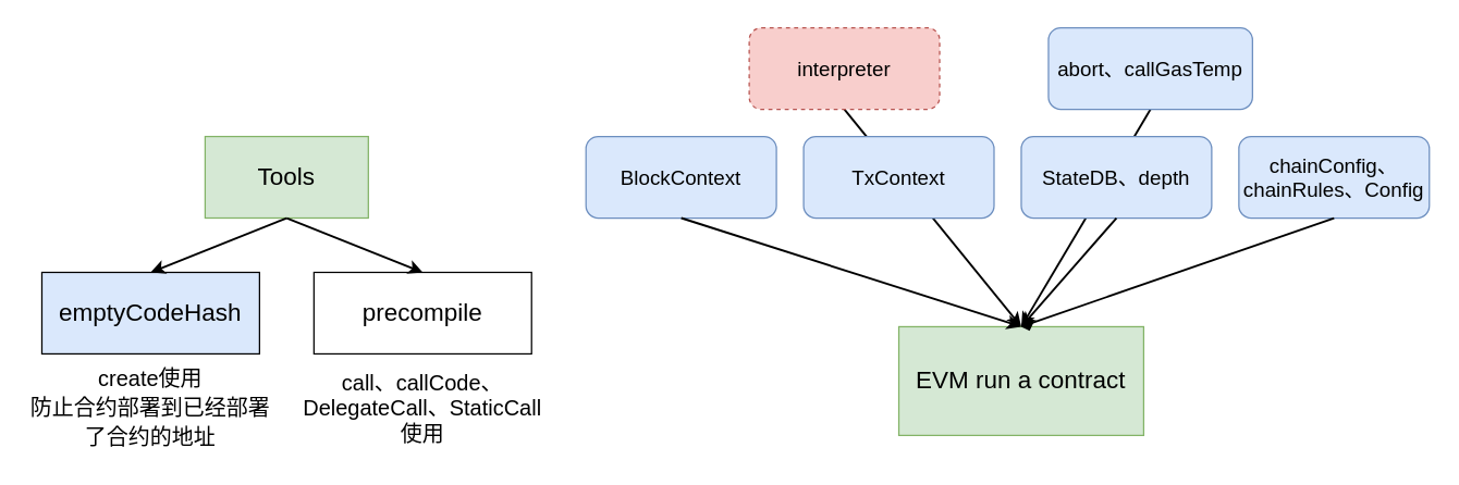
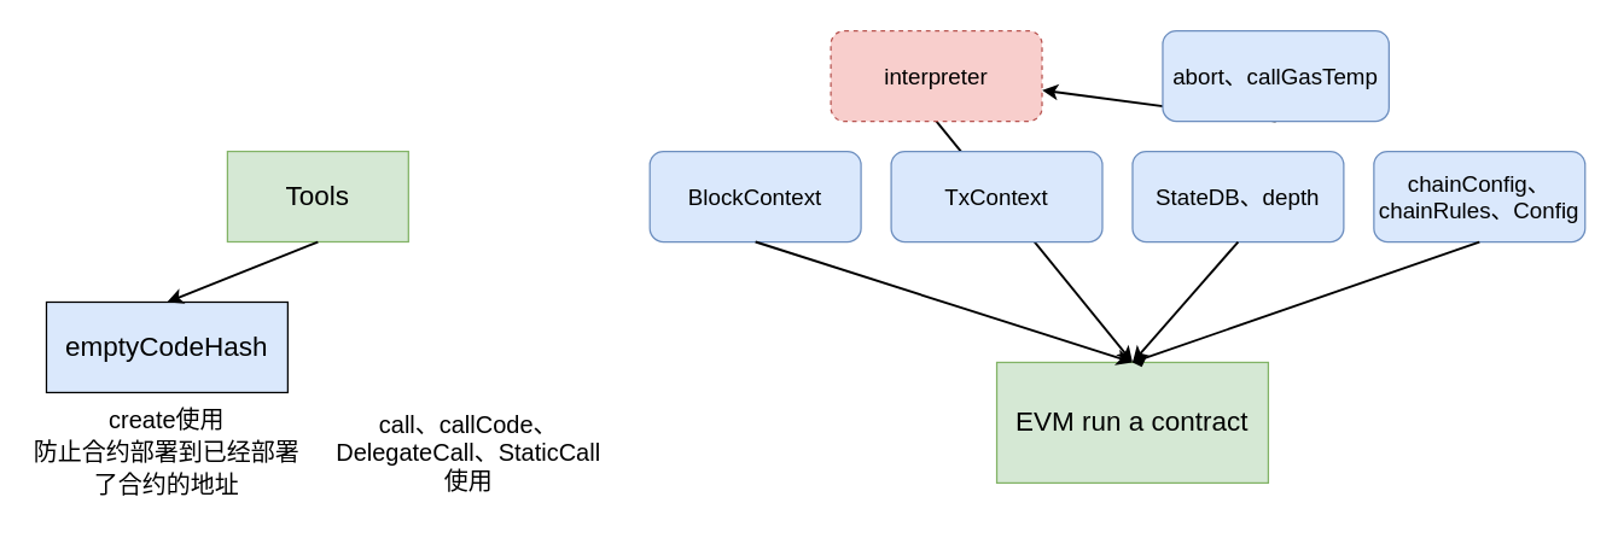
  <mxCell id="0" />
  <mxCell id="1" parent="0" />
- <mxCell id="2" value="" style="endArrow=classic;html=1;rounded=0;fontSize=15;strokeWidth=1.5;exitX=0.5;exitY=1;exitDx=0;exitDy=0;entryX=0.5;entryY=0;entryDx=0;entryDy=0;" edge="1" parent="1" source="18" target="4"><mxGeometry width="50" height="50" relative="1" as="geometry"><mxPoint x="830" y="170" as="sourcePoint" /><mxPoint x="760" y="250" as="targetPoint" /></mxGeometry></mxCell>
+ <mxCell id="2" value="" style="endArrow=classic;html=1;rounded=0;fontSize=15;strokeWidth=1.5;exitX=0.5;exitY=1;exitDx=0;exitDy=0;" edge="1" parent="1" source="18" target="17"><mxGeometry width="50" height="50" relative="1" as="geometry"><mxPoint x="830" y="170" as="sourcePoint" /><mxPoint x="760" y="250" as="targetPoint" /></mxGeometry></mxCell>
  <mxCell id="3" value="" style="endArrow=classic;html=1;rounded=0;fontSize=15;strokeWidth=1.5;exitX=0.5;exitY=1;exitDx=0;exitDy=0;" edge="1" parent="1" source="17"><mxGeometry width="50" height="50" relative="1" as="geometry"><mxPoint x="850" y="90" as="sourcePoint" /><mxPoint x="750" y="240" as="targetPoint" /></mxGeometry></mxCell>
  <mxCell id="4" value="&lt;font style=&quot;font-size: 18px;&quot;&gt;EVM run a contract&lt;/font&gt;" style="rounded=0;whiteSpace=wrap;html=1;fillColor=#d5e8d4;strokeColor=#82b366;" vertex="1" parent="1"><mxGeometry x="660" y="240" width="180" height="80" as="geometry" /></mxCell>
  <mxCell id="5" value="&lt;font style=&quot;font-size: 15px;&quot;&gt;BlockContext&lt;/font&gt;" style="rounded=1;whiteSpace=wrap;html=1;fillColor=#dae8fc;strokeColor=#6c8ebf;" vertex="1" parent="1"><mxGeometry x="430" y="100" width="140" height="60" as="geometry" /></mxCell>
  <mxCell id="6" value="&lt;font style=&quot;font-size: 15px;&quot;&gt;TxContext&lt;/font&gt;" style="rounded=1;whiteSpace=wrap;html=1;fillColor=#dae8fc;strokeColor=#6c8ebf;" vertex="1" parent="1"><mxGeometry x="590" y="100" width="140" height="60" as="geometry" /></mxCell>
  <mxCell id="7" value="" style="endArrow=classic;html=1;rounded=0;fontSize=18;strokeWidth=1.5;exitX=0.5;exitY=1;exitDx=0;exitDy=0;entryX=0.5;entryY=0;entryDx=0;entryDy=0;" edge="1" parent="1" source="5" target="4"><mxGeometry width="50" height="50" relative="1" as="geometry"><mxPoint x="550" y="260" as="sourcePoint" /><mxPoint x="600" y="210" as="targetPoint" /></mxGeometry></mxCell>
  <mxCell id="8" value="Tools" style="rounded=0;whiteSpace=wrap;html=1;fontSize=18;fillColor=#d5e8d4;strokeColor=#82b366;" vertex="1" parent="1"><mxGeometry y="100" width="120" height="60" as="geometry" x="150" /></mxCell>
  <mxCell id="9" value="emptyCodeHash" style="rounded=0;whiteSpace=wrap;html=1;fontSize=18;fillColor=#dae8fc;" vertex="1" parent="1"><mxGeometry x="30" y="200" width="160" height="60" as="geometry" /></mxCell>
- <mxCell id="10" value="precompile" style="rounded=0;whiteSpace=wrap;html=1;fontSize=18;" vertex="1" parent="1"><mxGeometry x="230" y="200" width="160" height="60" as="geometry" /></mxCell>
  <mxCell id="11" value="" style="endArrow=classic;html=1;rounded=0;fontSize=18;strokeWidth=1.5;exitX=0.5;exitY=1;exitDx=0;exitDy=0;entryX=0.5;entryY=0;entryDx=0;entryDy=0;" edge="1" parent="1" source="8" target="9"><mxGeometry width="50" height="50" relative="1" as="geometry"><mxPoint x="460" y="330" as="sourcePoint" /><mxPoint x="510" y="280" as="targetPoint" /></mxGeometry></mxCell>
- <mxCell id="12" value="" style="endArrow=classic;html=1;rounded=0;fontSize=18;strokeWidth=1.5;exitX=0.5;exitY=1;exitDx=0;exitDy=0;entryX=0.5;entryY=0;entryDx=0;entryDy=0;" edge="1" parent="1" source="8" target="10"><mxGeometry width="50" height="50" relative="1" as="geometry"><mxPoint x="220" y="170" as="sourcePoint" /><mxPoint x="120" y="210" as="targetPoint" /></mxGeometry></mxCell>
  <mxCell id="13" value="&lt;font style=&quot;font-size: 16px;&quot;&gt;create使用&lt;br&gt;防止合约部署到已经部署了合约的地址&lt;/font&gt;" style="text;html=1;strokeColor=none;fillColor=none;align=center;verticalAlign=middle;whiteSpace=wrap;rounded=0;fontSize=18;" vertex="1" parent="1"><mxGeometry x="20" y="270" width="180" height="60" as="geometry" /></mxCell>
  <mxCell id="14" value="call、callCode、DelegateCall、StaticCall使用" style="text;html=1;strokeColor=none;fillColor=none;align=center;verticalAlign=middle;whiteSpace=wrap;rounded=0;fontSize=16;" vertex="1" parent="1"><mxGeometry x="215" y="265" width="190" height="70" as="geometry" /></mxCell>
  <mxCell id="15" value="&lt;font style=&quot;font-size: 15px;&quot;&gt;StateDB、depth&lt;/font&gt;" style="rounded=1;whiteSpace=wrap;html=1;fillColor=#dae8fc;strokeColor=#6c8ebf;" vertex="1" parent="1"><mxGeometry x="750" y="100" width="140" height="60" as="geometry" /></mxCell>
  <mxCell id="16" value="&lt;font style=&quot;font-size: 15px;&quot;&gt;chainConfig、chainRules、Config&lt;/font&gt;" style="rounded=1;whiteSpace=wrap;html=1;fillColor=#dae8fc;strokeColor=#6c8ebf;" vertex="1" parent="1"><mxGeometry x="910" y="100" width="140" height="60" as="geometry" /></mxCell>
  <mxCell id="17" value="&lt;font style=&quot;font-size: 15px;&quot;&gt;interpreter&lt;/font&gt;" style="rounded=1;whiteSpace=wrap;html=1;fillColor=#f8cecc;strokeColor=#b85450;dashed=1;" vertex="1" parent="1"><mxGeometry x="550" y="20" width="140" height="60" as="geometry" /></mxCell>
  <mxCell id="18" value="&lt;font style=&quot;font-size: 15px;&quot;&gt;abort、callGasTemp&lt;/font&gt;" style="rounded=1;whiteSpace=wrap;html=1;fillColor=#dae8fc;strokeColor=#6c8ebf;" vertex="1" parent="1"><mxGeometry x="770" y="20" width="150" height="60" as="geometry" /></mxCell>
  <mxCell id="19" value="" style="endArrow=classic;html=1;rounded=0;fontSize=15;strokeWidth=1.5;exitX=0.5;exitY=1;exitDx=0;exitDy=0;entryX=0.5;entryY=0;entryDx=0;entryDy=0;" edge="1" parent="1" source="15" target="4"><mxGeometry width="50" height="50" relative="1" as="geometry"><mxPoint x="760" y="230" as="sourcePoint" /><mxPoint x="810" y="180" as="targetPoint" /></mxGeometry></mxCell>
  <mxCell id="20" value="" style="endArrow=diamond;html=1;rounded=0;fontSize=15;strokeWidth=1.5;exitX=0.5;exitY=1;exitDx=0;exitDy=0;entryX=0.5;entryY=0;entryDx=0;entryDy=0;" edge="1" parent="1" source="16" target="4"><mxGeometry width="50" height="50" relative="1" as="geometry"><mxPoint x="830" y="170" as="sourcePoint" /><mxPoint x="760" y="250" as="targetPoint" /></mxGeometry></mxCell>
